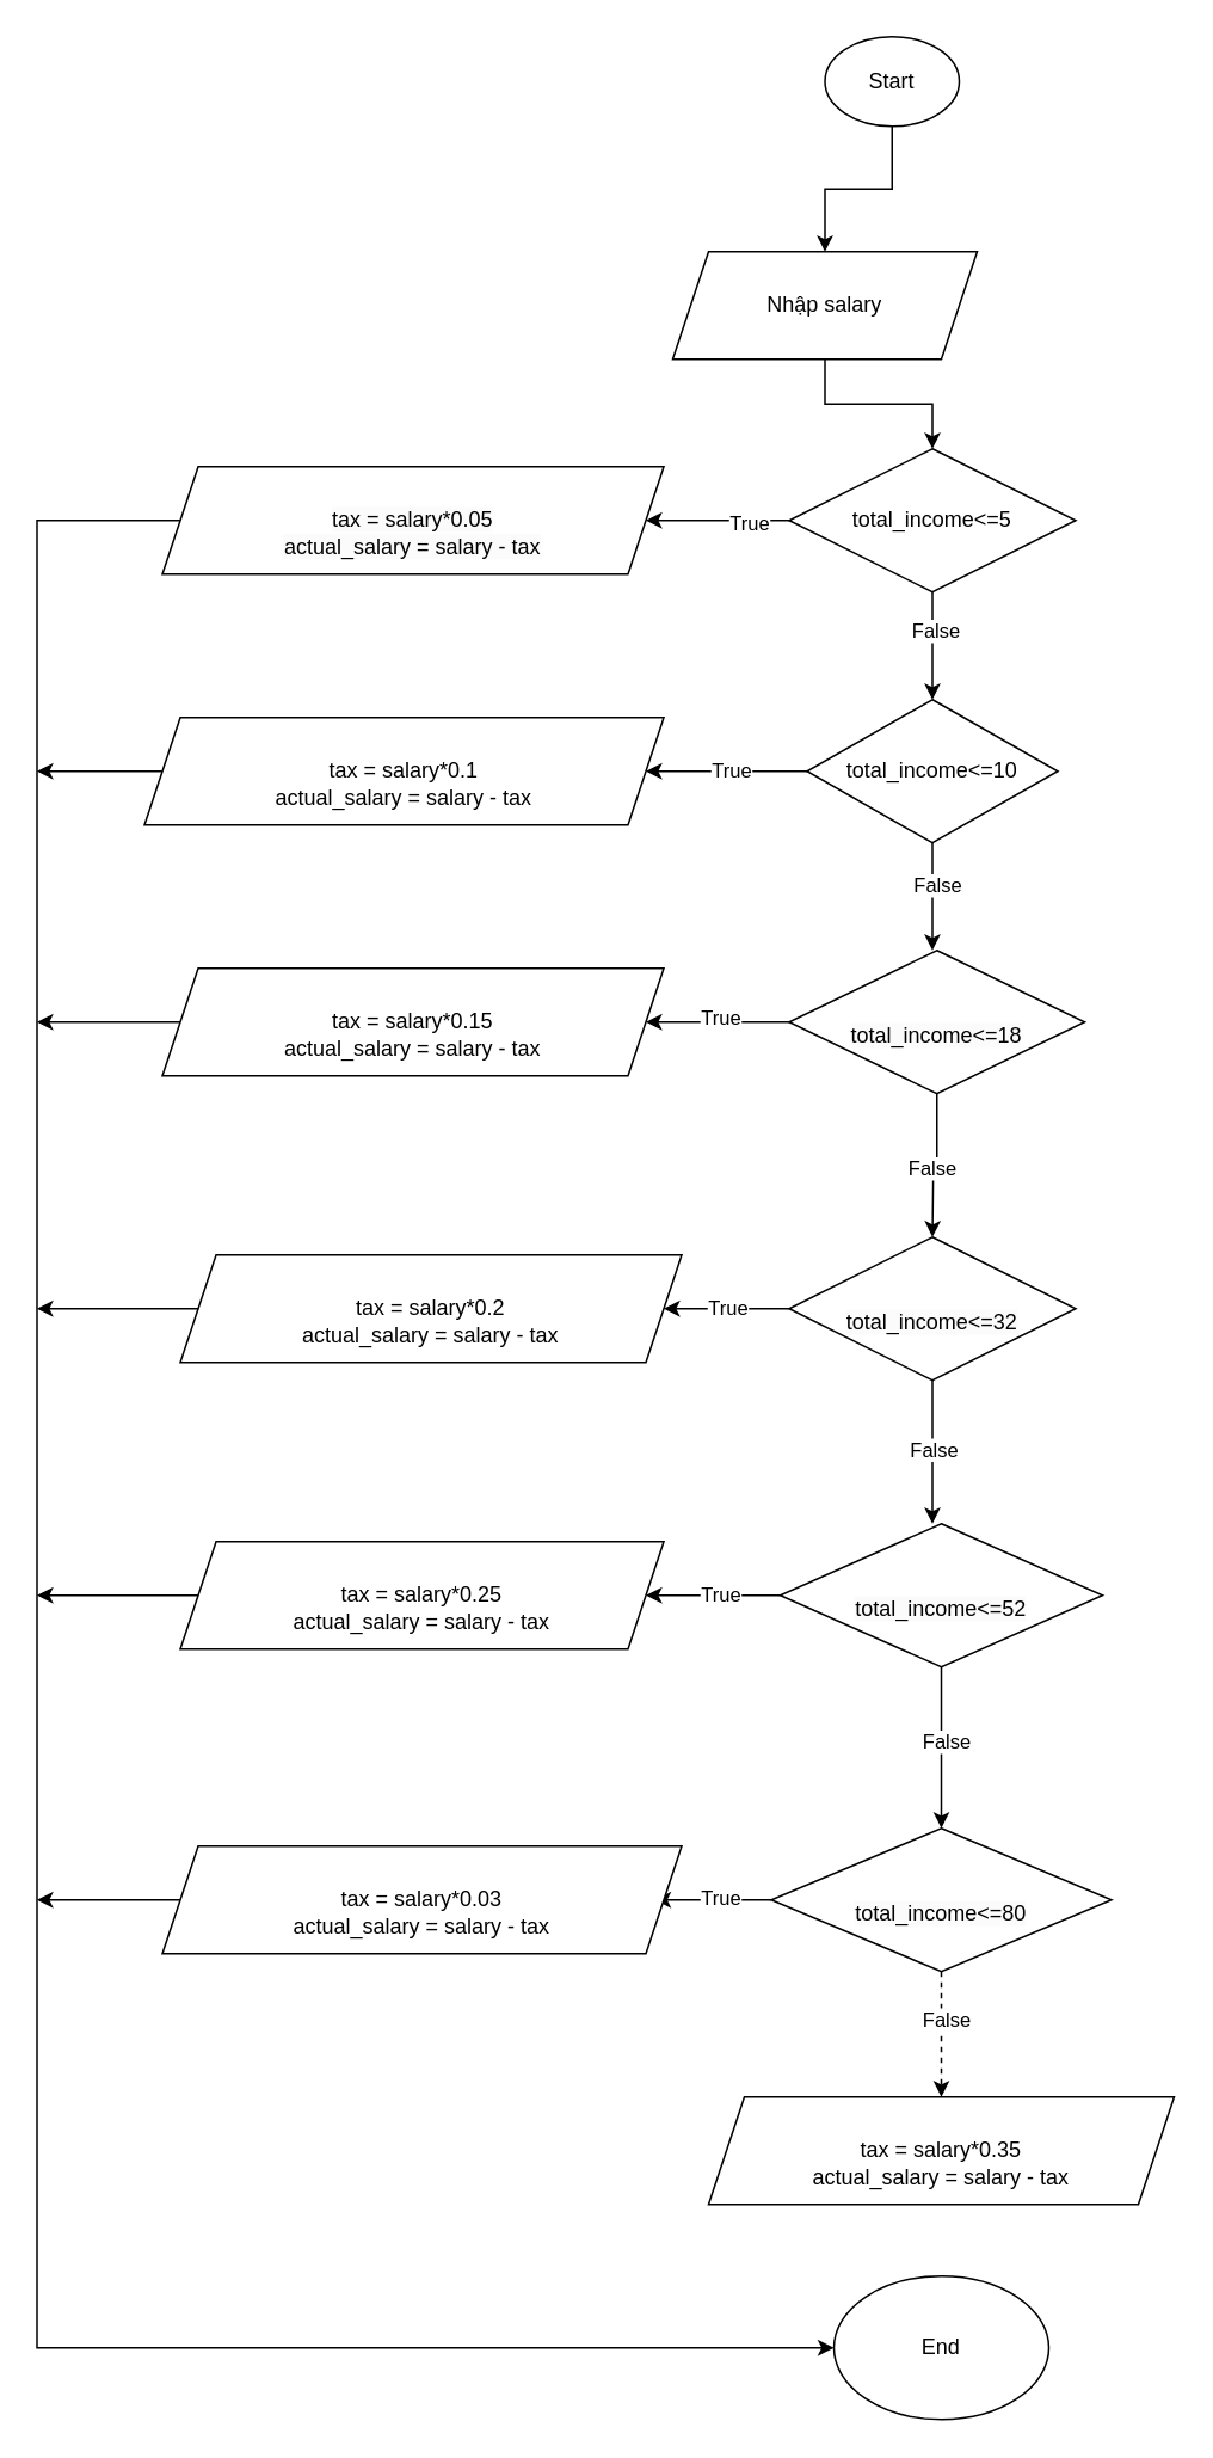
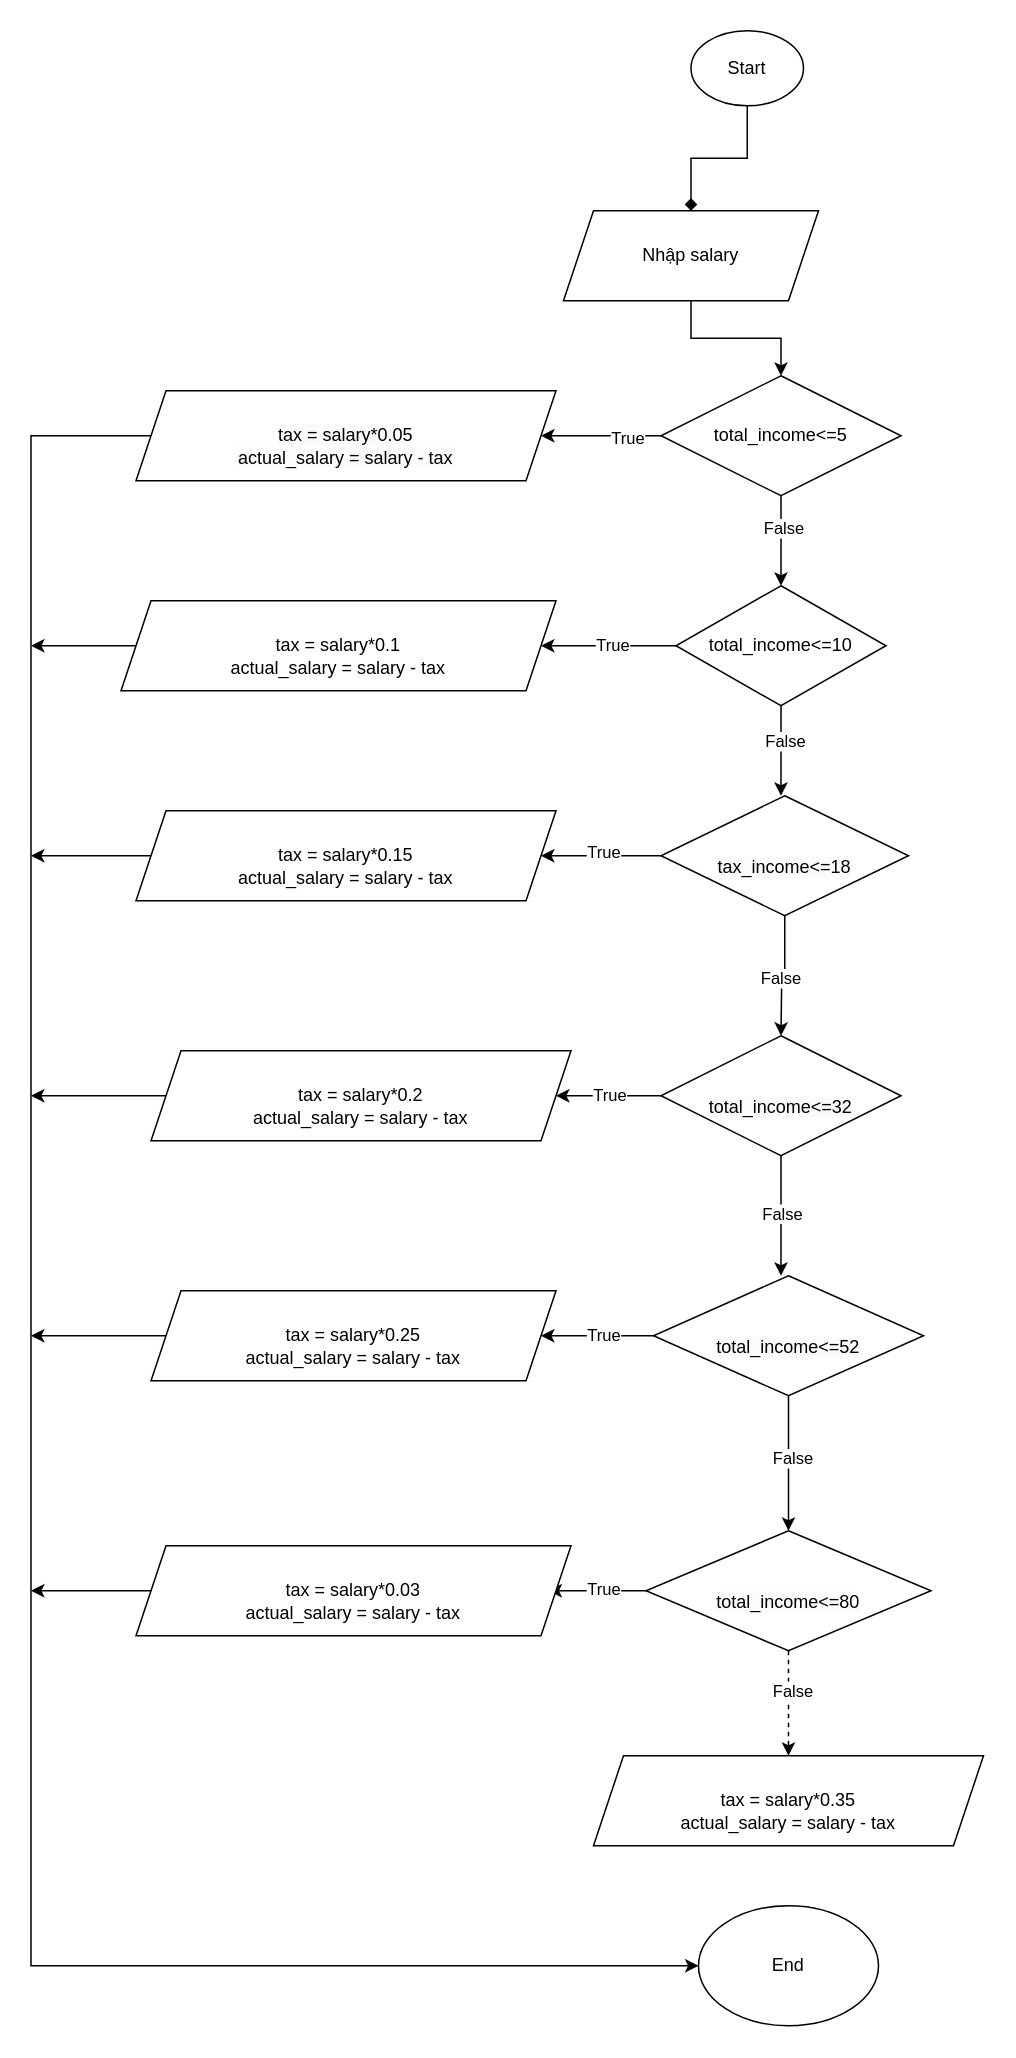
  <mxCell id="0" />
  <mxCell id="1" parent="0" />
- <mxCell id="2" style="edgeStyle=orthogonalEdgeStyle;rounded=0;orthogonalLoop=1;jettySize=auto;html=1;" parent="1" source="3" target="5" edge="1"><mxGeometry relative="1" as="geometry"><mxPoint x="520" y="150" as="targetPoint" /></mxGeometry></mxCell>
+ <mxCell id="2" style="edgeStyle=orthogonalEdgeStyle;rounded=0;orthogonalLoop=1;jettySize=auto;html=1;endArrow=diamond;" parent="1" source="3" target="5" edge="1"><mxGeometry relative="1" as="geometry"><mxPoint x="520" y="150" as="targetPoint" /></mxGeometry></mxCell>
  <mxCell id="3" value="Start" style="ellipse;whiteSpace=wrap;html=1;" parent="1" vertex="1"><mxGeometry x="460" y="20" width="75" height="50" as="geometry" /></mxCell>
  <mxCell id="4" style="edgeStyle=orthogonalEdgeStyle;rounded=0;orthogonalLoop=1;jettySize=auto;html=1;" parent="1" source="5" target="10" edge="1"><mxGeometry relative="1" as="geometry" /></mxCell>
  <mxCell id="5" value="Nhập salary" style="shape=parallelogram;perimeter=parallelogramPerimeter;whiteSpace=wrap;html=1;fixedSize=1;" parent="1" vertex="1"><mxGeometry x="375" y="140" width="170" height="60" as="geometry" /></mxCell>
  <mxCell id="6" style="edgeStyle=orthogonalEdgeStyle;rounded=0;orthogonalLoop=1;jettySize=auto;html=1;entryX=0.5;entryY=0;entryDx=0;entryDy=0;" parent="1" source="10" target="15" edge="1"><mxGeometry relative="1" as="geometry" /></mxCell>
  <mxCell id="7" value="False" style="edgeLabel;html=1;align=center;verticalAlign=middle;resizable=0;points=[];" parent="6" vertex="1" connectable="0"><mxGeometry x="-0.311" y="1" relative="1" as="geometry"><mxPoint as="offset" /></mxGeometry></mxCell>
  <mxCell id="8" style="edgeStyle=orthogonalEdgeStyle;rounded=0;orthogonalLoop=1;jettySize=auto;html=1;" parent="1" source="10" edge="1"><mxGeometry relative="1" as="geometry"><mxPoint x="360" y="290" as="targetPoint" /></mxGeometry></mxCell>
  <mxCell id="9" value="True" style="edgeLabel;html=1;align=center;verticalAlign=middle;resizable=0;points=[];" parent="8" vertex="1" connectable="0"><mxGeometry x="-0.433" y="1" relative="1" as="geometry"><mxPoint as="offset" /></mxGeometry></mxCell>
  <mxCell id="10" value="total_income&amp;lt;=5" style="rhombus;whiteSpace=wrap;html=1;" parent="1" vertex="1"><mxGeometry x="440" y="250" width="160" height="80" as="geometry" /></mxCell>
  <mxCell id="11" style="edgeStyle=orthogonalEdgeStyle;rounded=0;orthogonalLoop=1;jettySize=auto;html=1;" parent="1" source="15" edge="1"><mxGeometry relative="1" as="geometry"><mxPoint x="520" y="530" as="targetPoint" /></mxGeometry></mxCell>
  <mxCell id="12" value="False" style="edgeLabel;html=1;align=center;verticalAlign=middle;resizable=0;points=[];" parent="11" vertex="1" connectable="0"><mxGeometry x="-0.251" y="2" relative="1" as="geometry"><mxPoint as="offset" /></mxGeometry></mxCell>
  <mxCell id="13" style="edgeStyle=orthogonalEdgeStyle;rounded=0;orthogonalLoop=1;jettySize=auto;html=1;entryX=1;entryY=0.5;entryDx=0;entryDy=0;" parent="1" source="15" edge="1"><mxGeometry relative="1" as="geometry"><mxPoint x="360" y="430" as="targetPoint" /></mxGeometry></mxCell>
  <mxCell id="14" value="True" style="edgeLabel;html=1;align=center;verticalAlign=middle;resizable=0;points=[];" parent="13" vertex="1" connectable="0"><mxGeometry x="-0.044" y="-1" relative="1" as="geometry"><mxPoint as="offset" /></mxGeometry></mxCell>
  <mxCell id="15" value="total_income&amp;lt;=10" style="rhombus;whiteSpace=wrap;html=1;" parent="1" vertex="1"><mxGeometry x="450" y="390" width="140" height="80" as="geometry" /></mxCell>
  <mxCell id="16" style="edgeStyle=orthogonalEdgeStyle;rounded=0;orthogonalLoop=1;jettySize=auto;html=1;" parent="1" source="20" edge="1"><mxGeometry relative="1" as="geometry"><mxPoint x="520" y="690" as="targetPoint" /></mxGeometry></mxCell>
  <mxCell id="17" value="False" style="edgeLabel;html=1;align=center;verticalAlign=middle;resizable=0;points=[];" parent="16" vertex="1" connectable="0"><mxGeometry x="0.073" y="-1" relative="1" as="geometry"><mxPoint as="offset" /></mxGeometry></mxCell>
  <mxCell id="18" style="edgeStyle=orthogonalEdgeStyle;rounded=0;orthogonalLoop=1;jettySize=auto;html=1;entryX=1;entryY=0.5;entryDx=0;entryDy=0;" parent="1" source="20" edge="1"><mxGeometry relative="1" as="geometry"><mxPoint x="360" y="570" as="targetPoint" /></mxGeometry></mxCell>
  <mxCell id="19" value="True" style="edgeLabel;html=1;align=center;verticalAlign=middle;resizable=0;points=[];" parent="18" vertex="1" connectable="0"><mxGeometry x="-0.025" y="-3" relative="1" as="geometry"><mxPoint as="offset" /></mxGeometry></mxCell>
- <mxCell id="20" value="&lt;br&gt;&lt;span style=&quot;color: rgb(0, 0, 0); font-family: Helvetica; font-size: 12px; font-style: normal; font-variant-ligatures: normal; font-variant-caps: normal; font-weight: 400; letter-spacing: normal; orphans: 2; text-align: center; text-indent: 0px; text-transform: none; widows: 2; word-spacing: 0px; -webkit-text-stroke-width: 0px; background-color: rgb(251, 251, 251); text-decoration-thickness: initial; text-decoration-style: initial; text-decoration-color: initial; float: none; display: inline !important;&quot;&gt;total_income&amp;lt;=18&lt;/span&gt;&lt;br&gt;" style="rhombus;whiteSpace=wrap;html=1;" parent="1" vertex="1"><mxGeometry x="440" y="530" width="165" height="80" as="geometry" /></mxCell>
+ <mxCell id="20" value="&lt;br&gt;&lt;span style=&quot;color: rgb(0, 0, 0); font-family: Helvetica; font-size: 12px; font-style: normal; font-variant-ligatures: normal; font-variant-caps: normal; font-weight: 400; letter-spacing: normal; orphans: 2; text-align: center; text-indent: 0px; text-transform: none; widows: 2; word-spacing: 0px; -webkit-text-stroke-width: 0px; background-color: rgb(251, 251, 251); text-decoration-thickness: initial; text-decoration-style: initial; text-decoration-color: initial; float: none; display: inline !important;&quot;&gt;tax_income&amp;lt;=18&lt;/span&gt;&lt;br&gt;" style="rhombus;whiteSpace=wrap;html=1;" parent="1" vertex="1"><mxGeometry x="440" y="530" width="165" height="80" as="geometry" /></mxCell>
  <mxCell id="21" style="edgeStyle=orthogonalEdgeStyle;rounded=0;orthogonalLoop=1;jettySize=auto;html=1;" parent="1" source="25" edge="1"><mxGeometry relative="1" as="geometry"><mxPoint x="520" y="850" as="targetPoint" /></mxGeometry></mxCell>
  <mxCell id="22" value="False" style="edgeLabel;html=1;align=center;verticalAlign=middle;resizable=0;points=[];" parent="21" vertex="1" connectable="0"><mxGeometry x="0.006" y="1" relative="1" as="geometry"><mxPoint y="-1" as="offset" /></mxGeometry></mxCell>
  <mxCell id="23" style="edgeStyle=orthogonalEdgeStyle;rounded=0;orthogonalLoop=1;jettySize=auto;html=1;entryX=1;entryY=0.5;entryDx=0;entryDy=0;" parent="1" source="25" edge="1"><mxGeometry relative="1" as="geometry"><mxPoint x="370" y="730" as="targetPoint" /></mxGeometry></mxCell>
  <mxCell id="24" value="True" style="edgeLabel;html=1;align=center;verticalAlign=middle;resizable=0;points=[];" parent="23" vertex="1" connectable="0"><mxGeometry y="-1" relative="1" as="geometry"><mxPoint as="offset" /></mxGeometry></mxCell>
  <mxCell id="25" value="&lt;br&gt;&lt;span style=&quot;color: rgb(0, 0, 0); font-family: Helvetica; font-size: 12px; font-style: normal; font-variant-ligatures: normal; font-variant-caps: normal; font-weight: 400; letter-spacing: normal; orphans: 2; text-align: center; text-indent: 0px; text-transform: none; widows: 2; word-spacing: 0px; -webkit-text-stroke-width: 0px; background-color: rgb(251, 251, 251); text-decoration-thickness: initial; text-decoration-style: initial; text-decoration-color: initial; float: none; display: inline !important;&quot;&gt;total_income&amp;lt;=32&lt;/span&gt;&lt;br&gt;" style="rhombus;whiteSpace=wrap;html=1;" parent="1" vertex="1"><mxGeometry x="440" y="690" width="160" height="80" as="geometry" /></mxCell>
  <mxCell id="26" style="edgeStyle=orthogonalEdgeStyle;rounded=0;orthogonalLoop=1;jettySize=auto;html=1;" parent="1" source="30" target="35" edge="1"><mxGeometry relative="1" as="geometry" /></mxCell>
  <mxCell id="27" value="False" style="edgeLabel;html=1;align=center;verticalAlign=middle;resizable=0;points=[];" parent="26" vertex="1" connectable="0"><mxGeometry x="-0.096" y="2" relative="1" as="geometry"><mxPoint as="offset" /></mxGeometry></mxCell>
  <mxCell id="28" style="edgeStyle=orthogonalEdgeStyle;rounded=0;orthogonalLoop=1;jettySize=auto;html=1;entryX=1;entryY=0.5;entryDx=0;entryDy=0;" parent="1" source="30" edge="1"><mxGeometry relative="1" as="geometry"><mxPoint x="360" y="890" as="targetPoint" /></mxGeometry></mxCell>
  <mxCell id="29" value="True" style="edgeLabel;html=1;align=center;verticalAlign=middle;resizable=0;points=[];" parent="28" vertex="1" connectable="0"><mxGeometry x="-0.093" y="-1" relative="1" as="geometry"><mxPoint as="offset" /></mxGeometry></mxCell>
  <mxCell id="30" value="&lt;br&gt;&lt;span style=&quot;color: rgb(0, 0, 0); font-family: Helvetica; font-size: 12px; font-style: normal; font-variant-ligatures: normal; font-variant-caps: normal; font-weight: 400; letter-spacing: normal; orphans: 2; text-align: center; text-indent: 0px; text-transform: none; widows: 2; word-spacing: 0px; -webkit-text-stroke-width: 0px; background-color: rgb(251, 251, 251); text-decoration-thickness: initial; text-decoration-style: initial; text-decoration-color: initial; float: none; display: inline !important;&quot;&gt;total_income&amp;lt;=52&lt;/span&gt;&lt;br&gt;" style="rhombus;whiteSpace=wrap;html=1;" parent="1" vertex="1"><mxGeometry x="435" y="850" width="180" height="80" as="geometry" /></mxCell>
  <mxCell id="31" style="edgeStyle=orthogonalEdgeStyle;rounded=0;orthogonalLoop=1;jettySize=auto;html=1;dashed=1;" parent="1" source="35" target="36" edge="1"><mxGeometry relative="1" as="geometry"><mxPoint x="495" y="960" as="targetPoint" /></mxGeometry></mxCell>
  <mxCell id="32" value="False" style="edgeLabel;html=1;align=center;verticalAlign=middle;resizable=0;points=[];" parent="31" vertex="1" connectable="0"><mxGeometry x="-0.267" y="2" relative="1" as="geometry"><mxPoint as="offset" /></mxGeometry></mxCell>
  <mxCell id="33" style="edgeStyle=orthogonalEdgeStyle;rounded=0;orthogonalLoop=1;jettySize=auto;html=1;entryX=1;entryY=0.5;entryDx=0;entryDy=0;" parent="1" source="35" edge="1"><mxGeometry relative="1" as="geometry"><mxPoint x="365" y="1060" as="targetPoint" /></mxGeometry></mxCell>
  <mxCell id="34" value="True" style="edgeLabel;html=1;align=center;verticalAlign=middle;resizable=0;points=[];" parent="33" vertex="1" connectable="0"><mxGeometry x="-0.108" y="-2" relative="1" as="geometry"><mxPoint as="offset" /></mxGeometry></mxCell>
  <mxCell id="35" value="&lt;br&gt;&lt;span style=&quot;color: rgb(0, 0, 0); font-family: Helvetica; font-size: 12px; font-style: normal; font-variant-ligatures: normal; font-variant-caps: normal; font-weight: 400; letter-spacing: normal; orphans: 2; text-align: center; text-indent: 0px; text-transform: none; widows: 2; word-spacing: 0px; -webkit-text-stroke-width: 0px; background-color: rgb(251, 251, 251); text-decoration-thickness: initial; text-decoration-style: initial; text-decoration-color: initial; float: none; display: inline !important;&quot;&gt;total_income&amp;lt;=80&lt;/span&gt;&lt;br&gt;" style="rhombus;whiteSpace=wrap;html=1;" parent="1" vertex="1"><mxGeometry x="430" y="1020" width="190" height="80" as="geometry" /></mxCell>
  <mxCell id="36" value="&lt;br style=&quot;border-color: var(--border-color);&quot;&gt;tax = salary*0.35&lt;br style=&quot;border-color: var(--border-color);&quot;&gt;actual_salary = salary - tax" style="shape=parallelogram;perimeter=parallelogramPerimeter;whiteSpace=wrap;html=1;fixedSize=1;" parent="1" vertex="1"><mxGeometry x="395" y="1170" width="260" height="60" as="geometry" /></mxCell>
  <mxCell id="37" style="edgeStyle=orthogonalEdgeStyle;rounded=0;orthogonalLoop=1;jettySize=auto;html=1;entryX=0;entryY=0.5;entryDx=0;entryDy=0;" parent="1" target="43" edge="1"><mxGeometry relative="1" as="geometry"><mxPoint x="60" y="1310" as="targetPoint" /><Array as="points"><mxPoint x="20" y="290" /><mxPoint x="20" y="1310" /></Array><mxPoint x="100" y="290" as="sourcePoint" /></mxGeometry></mxCell>
  <mxCell id="38" style="edgeStyle=orthogonalEdgeStyle;rounded=0;orthogonalLoop=1;jettySize=auto;html=1;" parent="1" edge="1"><mxGeometry relative="1" as="geometry"><mxPoint x="20" y="430" as="targetPoint" /><mxPoint x="90" y="430" as="sourcePoint" /></mxGeometry></mxCell>
  <mxCell id="39" style="edgeStyle=orthogonalEdgeStyle;rounded=0;orthogonalLoop=1;jettySize=auto;html=1;" parent="1" edge="1"><mxGeometry relative="1" as="geometry"><mxPoint x="20" y="570" as="targetPoint" /><mxPoint x="100" y="570" as="sourcePoint" /></mxGeometry></mxCell>
  <mxCell id="40" style="edgeStyle=orthogonalEdgeStyle;rounded=0;orthogonalLoop=1;jettySize=auto;html=1;" parent="1" edge="1"><mxGeometry relative="1" as="geometry"><mxPoint x="20" y="730" as="targetPoint" /><mxPoint x="110" y="730" as="sourcePoint" /></mxGeometry></mxCell>
  <mxCell id="41" style="edgeStyle=orthogonalEdgeStyle;rounded=0;orthogonalLoop=1;jettySize=auto;html=1;" parent="1" edge="1"><mxGeometry relative="1" as="geometry"><mxPoint x="20" y="890" as="targetPoint" /><mxPoint x="110" y="890" as="sourcePoint" /></mxGeometry></mxCell>
  <mxCell id="42" style="edgeStyle=orthogonalEdgeStyle;rounded=0;orthogonalLoop=1;jettySize=auto;html=1;" parent="1" edge="1"><mxGeometry relative="1" as="geometry"><mxPoint x="20" y="1060" as="targetPoint" /><mxPoint x="105" y="1060" as="sourcePoint" /></mxGeometry></mxCell>
  <mxCell id="43" value="End" style="ellipse;whiteSpace=wrap;html=1;" parent="1" vertex="1"><mxGeometry x="465" y="1270" width="120" height="80" as="geometry" /></mxCell>
  <mxCell id="44" value="&lt;br&gt;&lt;span style=&quot;color: rgb(0, 0, 0); font-family: Helvetica; font-size: 12px; font-style: normal; font-variant-ligatures: normal; font-variant-caps: normal; font-weight: 400; letter-spacing: normal; orphans: 2; text-align: center; text-indent: 0px; text-transform: none; widows: 2; word-spacing: 0px; -webkit-text-stroke-width: 0px; background-color: rgb(251, 251, 251); text-decoration-thickness: initial; text-decoration-style: initial; text-decoration-color: initial; float: none; display: inline !important;&quot;&gt;tax = salary*0.05&lt;br&gt;actual_salary = salary - tax&lt;br&gt;&lt;/span&gt;" style="shape=parallelogram;perimeter=parallelogramPerimeter;whiteSpace=wrap;html=1;fixedSize=1;" parent="1" vertex="1"><mxGeometry x="90" y="260" width="280" height="60" as="geometry" /></mxCell>
  <mxCell id="45" value="&lt;br style=&quot;border-color: var(--border-color);&quot;&gt;tax = salary*0.1&lt;br style=&quot;border-color: var(--border-color);&quot;&gt;actual_salary = salary - tax" style="shape=parallelogram;perimeter=parallelogramPerimeter;whiteSpace=wrap;html=1;fixedSize=1;" parent="1" vertex="1"><mxGeometry x="80" y="400" width="290" height="60" as="geometry" /></mxCell>
  <mxCell id="46" value="&lt;br style=&quot;border-color: var(--border-color);&quot;&gt;tax = salary*0.15&lt;br style=&quot;border-color: var(--border-color);&quot;&gt;actual_salary = salary - tax" style="shape=parallelogram;perimeter=parallelogramPerimeter;whiteSpace=wrap;html=1;fixedSize=1;" parent="1" vertex="1"><mxGeometry x="90" y="540" width="280" height="60" as="geometry" /></mxCell>
  <mxCell id="47" value="&lt;br style=&quot;border-color: var(--border-color);&quot;&gt;tax = salary*0.2&lt;br style=&quot;border-color: var(--border-color);&quot;&gt;actual_salary = salary - tax" style="shape=parallelogram;perimeter=parallelogramPerimeter;whiteSpace=wrap;html=1;fixedSize=1;" parent="1" vertex="1"><mxGeometry x="100" y="700" width="280" height="60" as="geometry" /></mxCell>
  <mxCell id="48" value="&lt;br style=&quot;border-color: var(--border-color);&quot;&gt;tax = salary*0.25&lt;br style=&quot;border-color: var(--border-color);&quot;&gt;actual_salary = salary - tax" style="shape=parallelogram;perimeter=parallelogramPerimeter;whiteSpace=wrap;html=1;fixedSize=1;" parent="1" vertex="1"><mxGeometry x="100" y="860" width="270" height="60" as="geometry" /></mxCell>
  <mxCell id="49" value="&lt;br style=&quot;border-color: var(--border-color);&quot;&gt;tax = salary*0.03&lt;br style=&quot;border-color: var(--border-color);&quot;&gt;actual_salary = salary - tax" style="shape=parallelogram;perimeter=parallelogramPerimeter;whiteSpace=wrap;html=1;fixedSize=1;" parent="1" vertex="1"><mxGeometry x="90" y="1030" width="290" height="60" as="geometry" /></mxCell>
